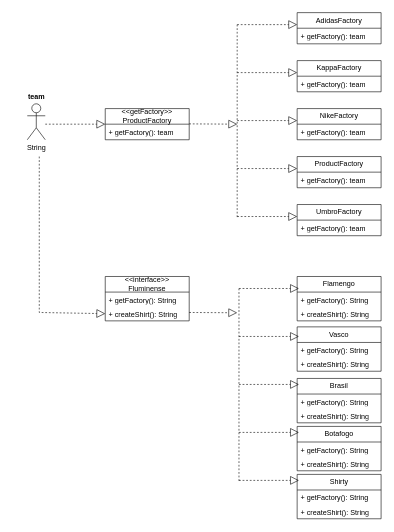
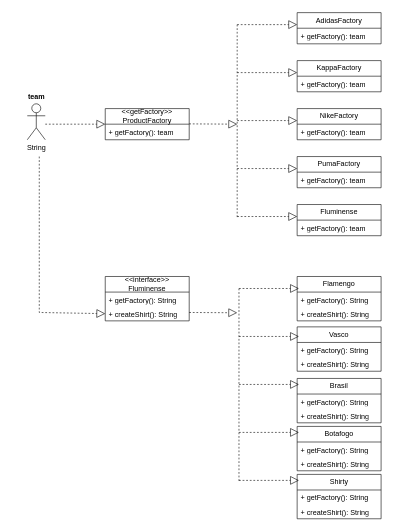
  <mxCell id="0" />
  <mxCell id="1" parent="0" />
  <mxCell id="2" value="String" style="shape=umlActor;verticalLabelPosition=bottom;verticalAlign=top;html=1;" vertex="1" parent="1"><mxGeometry x="45" y="172" width="30" height="60" as="geometry" /></mxCell>
  <mxCell id="3" value="&amp;lt;&amp;lt;getFactory&amp;gt;&amp;gt;&lt;br&gt;ProductFactory" style="swimlane;fontStyle=0;childLayout=stackLayout;horizontal=1;startSize=26;fillColor=none;horizontalStack=0;resizeParent=1;resizeParentMax=0;resizeLast=0;collapsible=1;marginBottom=0;whiteSpace=wrap;html=1;" vertex="1" parent="1"><mxGeometry x="175" y="180" width="140" height="52" as="geometry" /></mxCell>
  <mxCell id="4" value="+ getFactory(): team" style="text;strokeColor=none;fillColor=none;align=left;verticalAlign=top;spacingLeft=4;spacingRight=4;overflow=hidden;rotatable=0;points=[[0,0.5],[1,0.5]];portConstraint=eastwest;whiteSpace=wrap;html=1;" vertex="1" parent="3"><mxGeometry y="26" width="140" height="26" as="geometry" /></mxCell>
  <mxCell id="5" value="" style="endArrow=block;dashed=1;endFill=0;endSize=12;html=1;rounded=0;entryX=-0.004;entryY=0.117;entryDx=0;entryDy=0;entryPerimeter=0;" edge="1" parent="1"><mxGeometry width="160" relative="1" as="geometry"><mxPoint x="75" y="206" as="sourcePoint" /><mxPoint x="175" y="206.002" as="targetPoint" /></mxGeometry></mxCell>
  <mxCell id="6" value="" style="endArrow=block;dashed=1;endFill=0;endSize=12;html=1;rounded=0;" edge="1" parent="1"><mxGeometry width="160" relative="1" as="geometry"><mxPoint x="315" y="205.52" as="sourcePoint" /><mxPoint x="395" y="206" as="targetPoint" /></mxGeometry></mxCell>
  <mxCell id="7" value="" style="endArrow=block;dashed=1;endFill=0;endSize=12;html=1;rounded=0;entryX=-0.004;entryY=0.117;entryDx=0;entryDy=0;entryPerimeter=0;" edge="1" parent="1"><mxGeometry width="160" relative="1" as="geometry"><mxPoint x="395" y="40" as="sourcePoint" /><mxPoint x="495" y="40.002" as="targetPoint" /></mxGeometry></mxCell>
  <mxCell id="8" value="" style="endArrow=block;dashed=1;endFill=0;endSize=12;html=1;rounded=0;entryX=-0.004;entryY=0.117;entryDx=0;entryDy=0;entryPerimeter=0;" edge="1" parent="1"><mxGeometry width="160" relative="1" as="geometry"><mxPoint x="395" y="120" as="sourcePoint" /><mxPoint x="495" y="120.002" as="targetPoint" /></mxGeometry></mxCell>
  <mxCell id="9" value="" style="endArrow=block;dashed=1;endFill=0;endSize=12;html=1;rounded=0;entryX=-0.004;entryY=0.117;entryDx=0;entryDy=0;entryPerimeter=0;strokeColor=default;" edge="1" parent="1"><mxGeometry width="160" relative="1" as="geometry"><mxPoint x="395" y="200" as="sourcePoint" /><mxPoint x="495" y="200.002" as="targetPoint" /></mxGeometry></mxCell>
  <mxCell id="10" value="" style="endArrow=block;dashed=1;endFill=0;endSize=12;html=1;rounded=0;entryX=-0.004;entryY=0.117;entryDx=0;entryDy=0;entryPerimeter=0;" edge="1" parent="1"><mxGeometry width="160" relative="1" as="geometry"><mxPoint x="395" y="280" as="sourcePoint" /><mxPoint x="495" y="280.002" as="targetPoint" /></mxGeometry></mxCell>
  <mxCell id="11" value="" style="endArrow=block;dashed=1;endFill=0;endSize=12;html=1;rounded=0;entryX=-0.004;entryY=0.117;entryDx=0;entryDy=0;entryPerimeter=0;" edge="1" parent="1"><mxGeometry width="160" relative="1" as="geometry"><mxPoint x="395" y="360" as="sourcePoint" /><mxPoint x="495" y="360.002" as="targetPoint" /></mxGeometry></mxCell>
  <mxCell id="12" value="" style="endArrow=none;dashed=1;endFill=0;endSize=12;html=1;rounded=0;startFill=0;" edge="1" parent="1"><mxGeometry width="160" relative="1" as="geometry"><mxPoint x="395" y="40" as="sourcePoint" /><mxPoint x="395" y="360.952" as="targetPoint" /><Array as="points"><mxPoint x="395" y="280" /></Array></mxGeometry></mxCell>
  <mxCell id="13" value="AdidasFactory" style="swimlane;fontStyle=0;childLayout=stackLayout;horizontal=1;startSize=26;fillColor=none;horizontalStack=0;resizeParent=1;resizeParentMax=0;resizeLast=0;collapsible=1;marginBottom=0;whiteSpace=wrap;html=1;" vertex="1" parent="1"><mxGeometry x="495" y="20" width="140" height="52" as="geometry" /></mxCell>
  <mxCell id="14" value="+ getFactory(): team" style="text;strokeColor=none;fillColor=none;align=left;verticalAlign=top;spacingLeft=4;spacingRight=4;overflow=hidden;rotatable=0;points=[[0,0.5],[1,0.5]];portConstraint=eastwest;whiteSpace=wrap;html=1;" vertex="1" parent="13"><mxGeometry y="26" width="140" height="26" as="geometry" /></mxCell>
  <mxCell id="15" value="KappaFactory" style="swimlane;fontStyle=0;childLayout=stackLayout;horizontal=1;startSize=26;fillColor=none;horizontalStack=0;resizeParent=1;resizeParentMax=0;resizeLast=0;collapsible=1;marginBottom=0;whiteSpace=wrap;html=1;" vertex="1" parent="1"><mxGeometry x="495" y="100" width="140" height="52" as="geometry" /></mxCell>
  <mxCell id="16" value="+ getFactory(): team" style="text;strokeColor=none;fillColor=none;align=left;verticalAlign=top;spacingLeft=4;spacingRight=4;overflow=hidden;rotatable=0;points=[[0,0.5],[1,0.5]];portConstraint=eastwest;whiteSpace=wrap;html=1;" vertex="1" parent="15"><mxGeometry y="26" width="140" height="26" as="geometry" /></mxCell>
  <mxCell id="17" value="NikeFactory" style="swimlane;fontStyle=0;childLayout=stackLayout;horizontal=1;startSize=26;fillColor=none;horizontalStack=0;resizeParent=1;resizeParentMax=0;resizeLast=0;collapsible=1;marginBottom=0;whiteSpace=wrap;html=1;" vertex="1" parent="1"><mxGeometry x="495" y="180" width="140" height="52" as="geometry" /></mxCell>
  <mxCell id="18" value="+ getFactory(): team" style="text;strokeColor=none;fillColor=none;align=left;verticalAlign=top;spacingLeft=4;spacingRight=4;overflow=hidden;rotatable=0;points=[[0,0.5],[1,0.5]];portConstraint=eastwest;whiteSpace=wrap;html=1;" vertex="1" parent="17"><mxGeometry y="26" width="140" height="26" as="geometry" /></mxCell>
- <mxCell id="19" value="ProductFactory" style="swimlane;fontStyle=0;childLayout=stackLayout;horizontal=1;startSize=26;fillColor=none;horizontalStack=0;resizeParent=1;resizeParentMax=0;resizeLast=0;collapsible=1;marginBottom=0;whiteSpace=wrap;html=1;" vertex="1" parent="1"><mxGeometry x="495" y="260" width="140" height="52" as="geometry" /></mxCell>
+ <mxCell id="19" value="PumaFactory" style="swimlane;fontStyle=0;childLayout=stackLayout;horizontal=1;startSize=26;fillColor=none;horizontalStack=0;resizeParent=1;resizeParentMax=0;resizeLast=0;collapsible=1;marginBottom=0;whiteSpace=wrap;html=1;" vertex="1" parent="1"><mxGeometry x="495" y="260" width="140" height="52" as="geometry" /></mxCell>
  <mxCell id="20" value="+ getFactory(): team" style="text;strokeColor=none;fillColor=none;align=left;verticalAlign=top;spacingLeft=4;spacingRight=4;overflow=hidden;rotatable=0;points=[[0,0.5],[1,0.5]];portConstraint=eastwest;whiteSpace=wrap;html=1;" vertex="1" parent="19"><mxGeometry y="26" width="140" height="26" as="geometry" /></mxCell>
- <mxCell id="21" value="UmbroFactory" style="swimlane;fontStyle=0;childLayout=stackLayout;horizontal=1;startSize=26;fillColor=none;horizontalStack=0;resizeParent=1;resizeParentMax=0;resizeLast=0;collapsible=1;marginBottom=0;whiteSpace=wrap;html=1;" vertex="1" parent="1"><mxGeometry x="495" y="340" width="140" height="52" as="geometry" /></mxCell>
+ <mxCell id="21" value="Fluminense" style="swimlane;fontStyle=0;childLayout=stackLayout;horizontal=1;startSize=26;fillColor=none;horizontalStack=0;resizeParent=1;resizeParentMax=0;resizeLast=0;collapsible=1;marginBottom=0;whiteSpace=wrap;html=1;" vertex="1" parent="1"><mxGeometry x="495" y="340" width="140" height="52" as="geometry" /></mxCell>
  <mxCell id="22" value="+ getFactory(): team" style="text;strokeColor=none;fillColor=none;align=left;verticalAlign=top;spacingLeft=4;spacingRight=4;overflow=hidden;rotatable=0;points=[[0,0.5],[1,0.5]];portConstraint=eastwest;whiteSpace=wrap;html=1;" vertex="1" parent="21"><mxGeometry y="26" width="140" height="26" as="geometry" /></mxCell>
  <mxCell id="23" value="team&lt;div&gt;&lt;br&gt;&lt;/div&gt;" style="text;align=center;fontStyle=1;verticalAlign=middle;spacingLeft=3;spacingRight=3;strokeColor=none;rotatable=0;points=[[0,0.5],[1,0.5]];portConstraint=eastwest;html=1;" vertex="1" parent="1"><mxGeometry x="20" y="154" width="80" height="26" as="geometry" /></mxCell>
  <mxCell id="24" value="" style="endArrow=block;dashed=1;endFill=0;endSize=12;html=1;rounded=0;entryX=0;entryY=0.5;entryDx=0;entryDy=0;" edge="1" parent="1" target="27"><mxGeometry width="160" relative="1" as="geometry"><mxPoint x="65" y="260" as="sourcePoint" /><mxPoint x="165" y="520" as="targetPoint" /><Array as="points"><mxPoint x="65" y="520" /></Array></mxGeometry></mxCell>
  <mxCell id="25" value="&amp;lt;&amp;lt;interface&amp;gt;&amp;gt;&lt;br&gt;Fluminense" style="swimlane;fontStyle=0;childLayout=stackLayout;horizontal=1;startSize=26;fillColor=none;horizontalStack=0;resizeParent=1;resizeParentMax=0;resizeLast=0;collapsible=1;marginBottom=0;whiteSpace=wrap;html=1;" vertex="1" parent="1"><mxGeometry x="175" y="460" width="140" height="74" as="geometry" /></mxCell>
  <mxCell id="26" value="+ getFactory(): String" style="text;strokeColor=none;fillColor=none;align=left;verticalAlign=top;spacingLeft=4;spacingRight=4;overflow=hidden;rotatable=0;points=[[0,0.5],[1,0.5]];portConstraint=eastwest;whiteSpace=wrap;html=1;" vertex="1" parent="25"><mxGeometry y="26" width="140" height="24" as="geometry" /></mxCell>
  <mxCell id="27" value="+ createShirt(): String" style="text;strokeColor=none;fillColor=none;align=left;verticalAlign=top;spacingLeft=4;spacingRight=4;overflow=hidden;rotatable=0;points=[[0,0.5],[1,0.5]];portConstraint=eastwest;whiteSpace=wrap;html=1;" vertex="1" parent="25"><mxGeometry y="50" width="140" height="24" as="geometry" /></mxCell>
  <mxCell id="28" value="" style="endArrow=block;dashed=1;endFill=0;endSize=12;html=1;rounded=0;entryX=-0.004;entryY=0.117;entryDx=0;entryDy=0;entryPerimeter=0;" edge="1" parent="1"><mxGeometry width="160" relative="1" as="geometry"><mxPoint x="398" y="480" as="sourcePoint" /><mxPoint x="498" y="480.002" as="targetPoint" /></mxGeometry></mxCell>
  <mxCell id="29" value="" style="endArrow=block;dashed=1;endFill=0;endSize=12;html=1;rounded=0;entryX=-0.004;entryY=0.117;entryDx=0;entryDy=0;entryPerimeter=0;" edge="1" parent="1"><mxGeometry width="160" relative="1" as="geometry"><mxPoint x="398" y="560" as="sourcePoint" /><mxPoint x="498" y="560.002" as="targetPoint" /></mxGeometry></mxCell>
  <mxCell id="30" value="" style="endArrow=block;dashed=1;endFill=0;endSize=12;html=1;rounded=0;entryX=-0.004;entryY=0.117;entryDx=0;entryDy=0;entryPerimeter=0;strokeColor=default;" edge="1" parent="1"><mxGeometry width="160" relative="1" as="geometry"><mxPoint x="398" y="640" as="sourcePoint" /><mxPoint x="498" y="640.002" as="targetPoint" /></mxGeometry></mxCell>
  <mxCell id="31" value="" style="endArrow=block;dashed=1;endFill=0;endSize=12;html=1;rounded=0;entryX=-0.004;entryY=0.117;entryDx=0;entryDy=0;entryPerimeter=0;" edge="1" parent="1"><mxGeometry width="160" relative="1" as="geometry"><mxPoint x="398" y="720" as="sourcePoint" /><mxPoint x="498" y="720.002" as="targetPoint" /></mxGeometry></mxCell>
  <mxCell id="32" value="" style="endArrow=block;dashed=1;endFill=0;endSize=12;html=1;rounded=0;entryX=-0.004;entryY=0.117;entryDx=0;entryDy=0;entryPerimeter=0;" edge="1" parent="1"><mxGeometry width="160" relative="1" as="geometry"><mxPoint x="398" y="800" as="sourcePoint" /><mxPoint x="498" y="800.002" as="targetPoint" /></mxGeometry></mxCell>
  <mxCell id="33" value="" style="endArrow=none;dashed=1;endFill=0;endSize=12;html=1;rounded=0;startFill=0;" edge="1" parent="1"><mxGeometry width="160" relative="1" as="geometry"><mxPoint x="398" y="480" as="sourcePoint" /><mxPoint x="398" y="800.952" as="targetPoint" /><Array as="points"><mxPoint x="398" y="720" /></Array></mxGeometry></mxCell>
  <mxCell id="34" value="Flamengo" style="swimlane;fontStyle=0;childLayout=stackLayout;horizontal=1;startSize=26;fillColor=none;horizontalStack=0;resizeParent=1;resizeParentMax=0;resizeLast=0;collapsible=1;marginBottom=0;whiteSpace=wrap;html=1;" vertex="1" parent="1"><mxGeometry x="495" y="460" width="140" height="74" as="geometry" /></mxCell>
  <mxCell id="35" value="+ getFactory(): String" style="text;strokeColor=none;fillColor=none;align=left;verticalAlign=top;spacingLeft=4;spacingRight=4;overflow=hidden;rotatable=0;points=[[0,0.5],[1,0.5]];portConstraint=eastwest;whiteSpace=wrap;html=1;" vertex="1" parent="34"><mxGeometry y="26" width="140" height="24" as="geometry" /></mxCell>
  <mxCell id="36" value="+ createShirt(): String" style="text;strokeColor=none;fillColor=none;align=left;verticalAlign=top;spacingLeft=4;spacingRight=4;overflow=hidden;rotatable=0;points=[[0,0.5],[1,0.5]];portConstraint=eastwest;whiteSpace=wrap;html=1;" vertex="1" parent="34"><mxGeometry y="50" width="140" height="24" as="geometry" /></mxCell>
  <mxCell id="37" value="Vasco" style="swimlane;fontStyle=0;childLayout=stackLayout;horizontal=1;startSize=26;fillColor=none;horizontalStack=0;resizeParent=1;resizeParentMax=0;resizeLast=0;collapsible=1;marginBottom=0;whiteSpace=wrap;html=1;" vertex="1" parent="1"><mxGeometry x="495" y="544" width="140" height="74" as="geometry" /></mxCell>
  <mxCell id="38" value="+ getFactory(): String" style="text;strokeColor=none;fillColor=none;align=left;verticalAlign=top;spacingLeft=4;spacingRight=4;overflow=hidden;rotatable=0;points=[[0,0.5],[1,0.5]];portConstraint=eastwest;whiteSpace=wrap;html=1;" vertex="1" parent="37"><mxGeometry y="26" width="140" height="24" as="geometry" /></mxCell>
  <mxCell id="39" value="+ createShirt(): String" style="text;strokeColor=none;fillColor=none;align=left;verticalAlign=top;spacingLeft=4;spacingRight=4;overflow=hidden;rotatable=0;points=[[0,0.5],[1,0.5]];portConstraint=eastwest;whiteSpace=wrap;html=1;" vertex="1" parent="37"><mxGeometry y="50" width="140" height="24" as="geometry" /></mxCell>
  <mxCell id="40" value="Brasil" style="swimlane;fontStyle=0;childLayout=stackLayout;horizontal=1;startSize=26;fillColor=none;horizontalStack=0;resizeParent=1;resizeParentMax=0;resizeLast=0;collapsible=1;marginBottom=0;whiteSpace=wrap;html=1;" vertex="1" parent="1"><mxGeometry x="495" y="630" width="140" height="74" as="geometry" /></mxCell>
  <mxCell id="41" value="+ getFactory(): String" style="text;strokeColor=none;fillColor=none;align=left;verticalAlign=top;spacingLeft=4;spacingRight=4;overflow=hidden;rotatable=0;points=[[0,0.5],[1,0.5]];portConstraint=eastwest;whiteSpace=wrap;html=1;" vertex="1" parent="40"><mxGeometry y="26" width="140" height="24" as="geometry" /></mxCell>
  <mxCell id="42" value="+ createShirt(): String" style="text;strokeColor=none;fillColor=none;align=left;verticalAlign=top;spacingLeft=4;spacingRight=4;overflow=hidden;rotatable=0;points=[[0,0.5],[1,0.5]];portConstraint=eastwest;whiteSpace=wrap;html=1;" vertex="1" parent="40"><mxGeometry y="50" width="140" height="24" as="geometry" /></mxCell>
  <mxCell id="43" value="Botafogo" style="swimlane;fontStyle=0;childLayout=stackLayout;horizontal=1;startSize=26;fillColor=none;horizontalStack=0;resizeParent=1;resizeParentMax=0;resizeLast=0;collapsible=1;marginBottom=0;whiteSpace=wrap;html=1;" vertex="1" parent="1"><mxGeometry x="495" y="710" width="140" height="74" as="geometry" /></mxCell>
  <mxCell id="44" value="+ getFactory(): String" style="text;strokeColor=none;fillColor=none;align=left;verticalAlign=top;spacingLeft=4;spacingRight=4;overflow=hidden;rotatable=0;points=[[0,0.5],[1,0.5]];portConstraint=eastwest;whiteSpace=wrap;html=1;" vertex="1" parent="43"><mxGeometry y="26" width="140" height="24" as="geometry" /></mxCell>
  <mxCell id="45" value="+ createShirt(): String" style="text;strokeColor=none;fillColor=none;align=left;verticalAlign=top;spacingLeft=4;spacingRight=4;overflow=hidden;rotatable=0;points=[[0,0.5],[1,0.5]];portConstraint=eastwest;whiteSpace=wrap;html=1;" vertex="1" parent="43"><mxGeometry y="50" width="140" height="24" as="geometry" /></mxCell>
  <mxCell id="46" value="Shirty" style="swimlane;fontStyle=0;childLayout=stackLayout;horizontal=1;startSize=26;fillColor=none;horizontalStack=0;resizeParent=1;resizeParentMax=0;resizeLast=0;collapsible=1;marginBottom=0;whiteSpace=wrap;html=1;" vertex="1" parent="1"><mxGeometry x="495" y="790" width="140" height="74" as="geometry" /></mxCell>
  <mxCell id="47" value="+ getFactory(): String" style="text;strokeColor=none;fillColor=none;align=left;verticalAlign=top;spacingLeft=4;spacingRight=4;overflow=hidden;rotatable=0;points=[[0,0.5],[1,0.5]];portConstraint=eastwest;whiteSpace=wrap;html=1;" vertex="1" parent="46"><mxGeometry y="26" width="140" height="24" as="geometry" /></mxCell>
  <mxCell id="48" value="+ createShirt(): String" style="text;strokeColor=none;fillColor=none;align=left;verticalAlign=top;spacingLeft=4;spacingRight=4;overflow=hidden;rotatable=0;points=[[0,0.5],[1,0.5]];portConstraint=eastwest;whiteSpace=wrap;html=1;" vertex="1" parent="46"><mxGeometry y="50" width="140" height="24" as="geometry" /></mxCell>
  <mxCell id="49" value="" style="endArrow=block;dashed=1;endFill=0;endSize=12;html=1;rounded=0;" edge="1" parent="1"><mxGeometry width="160" relative="1" as="geometry"><mxPoint x="315" y="520" as="sourcePoint" /><mxPoint x="395" y="520.48" as="targetPoint" /></mxGeometry></mxCell>
